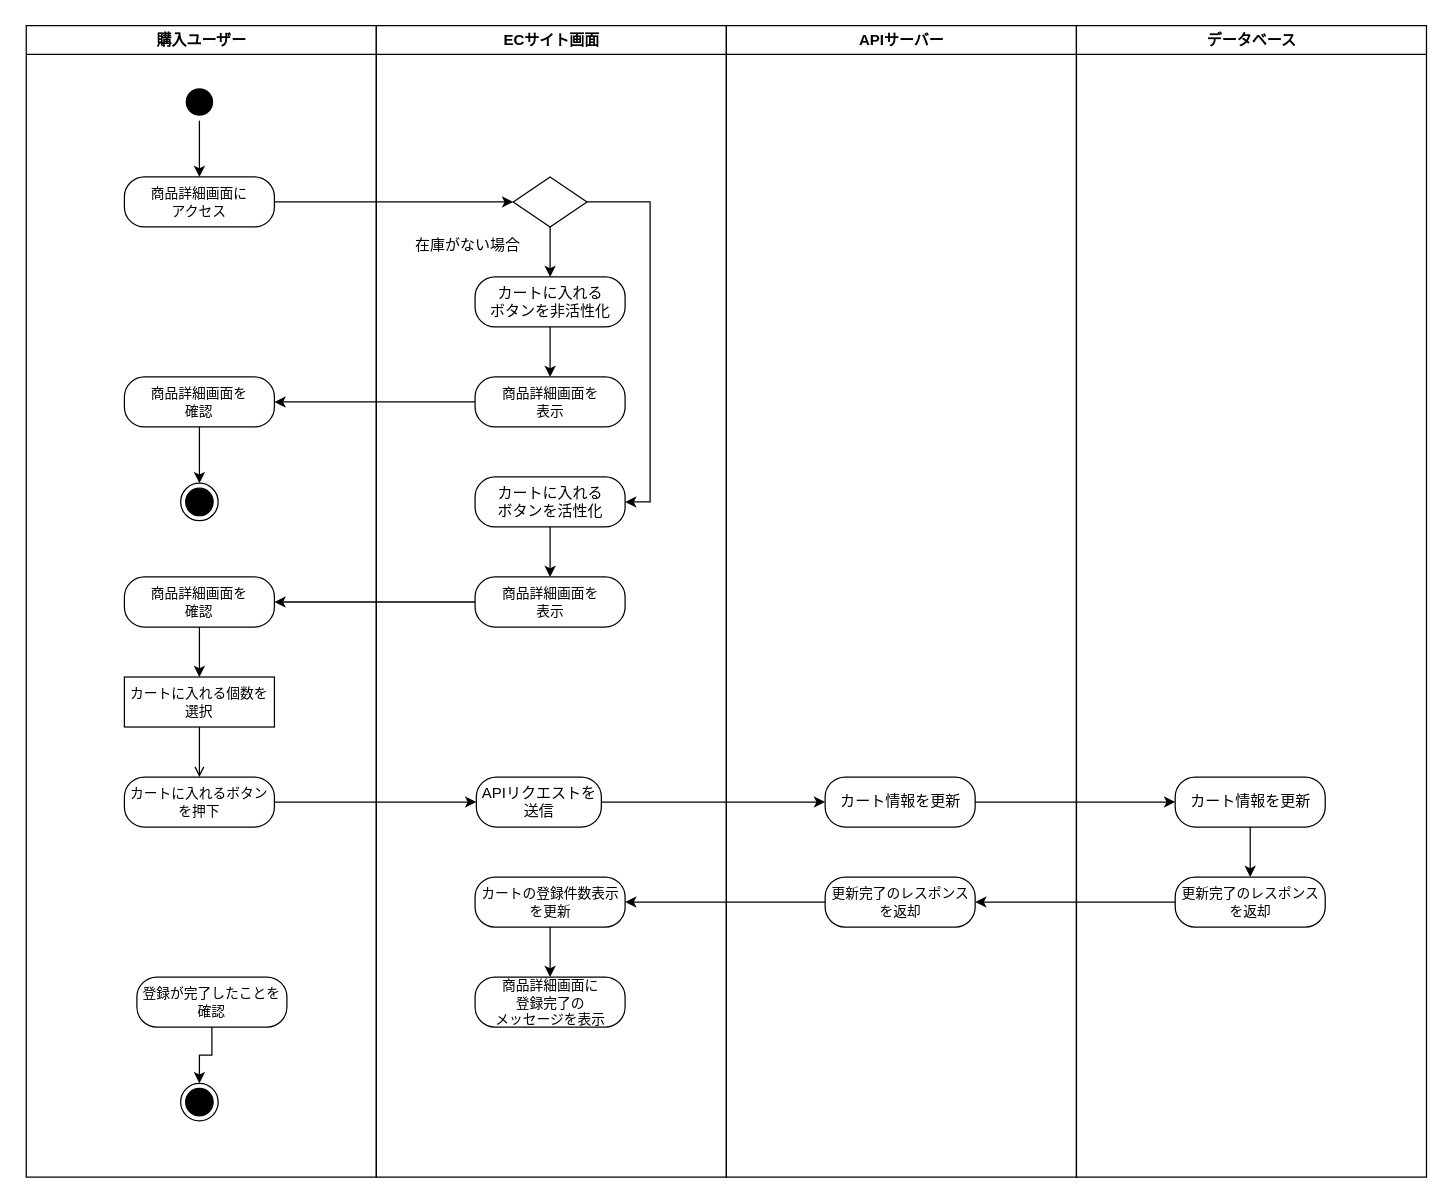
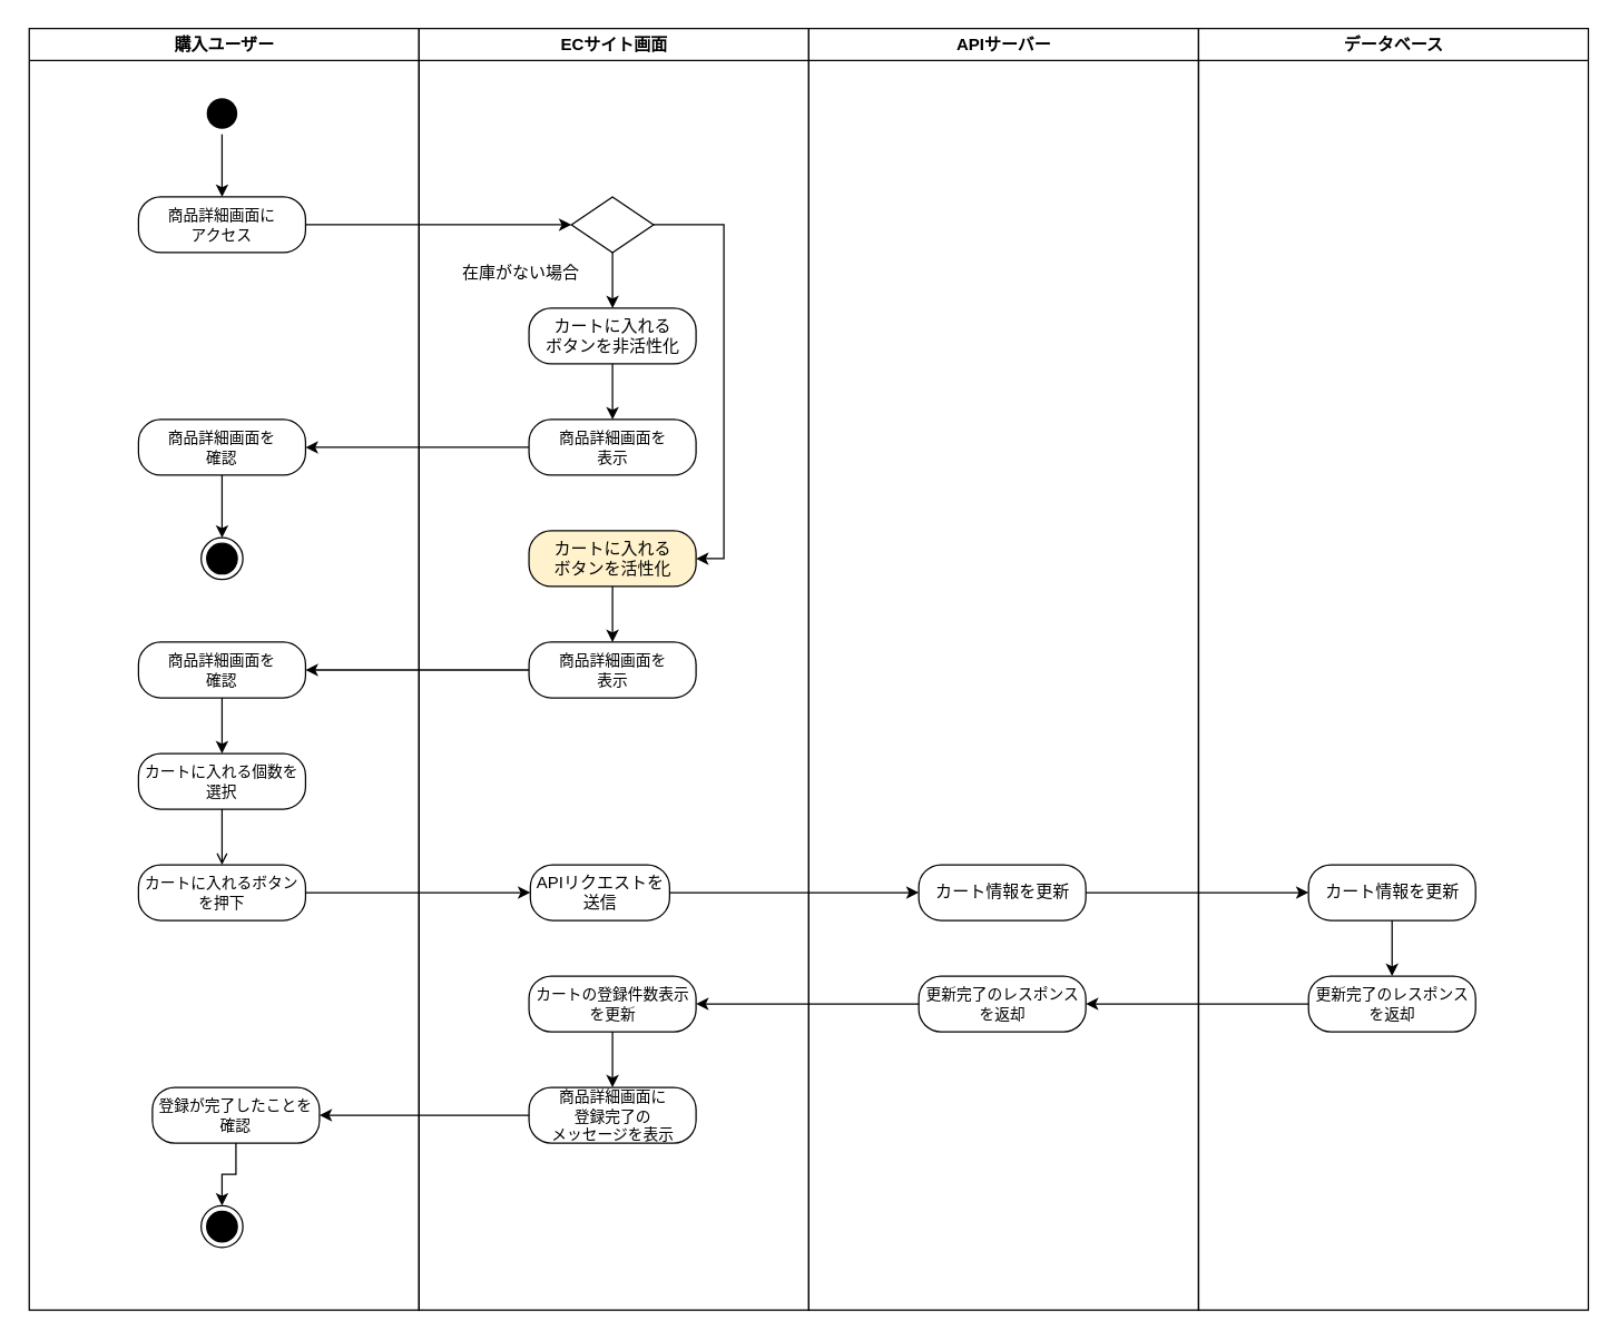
  <mxCell id="0" />
  <mxCell id="1" parent="0" />
  <mxCell id="2" value="購入ユーザー" style="swimlane;whiteSpace=wrap;startSize=23;" vertex="1" parent="1"><mxGeometry x="20.5" y="20" width="280" height="921" as="geometry" /></mxCell>
  <mxCell id="3" style="edgeStyle=orthogonalEdgeStyle;rounded=0;orthogonalLoop=1;jettySize=auto;html=1;entryX=0.5;entryY=0;entryDx=0;entryDy=0;" edge="1" parent="2" source="4" target="5"><mxGeometry relative="1" as="geometry" /></mxCell>
  <mxCell id="4" value="" style="ellipse;shape=startState;fillColor=#000000;strokeColor=none;" vertex="1" parent="2"><mxGeometry x="123.5" y="46" width="30" height="30" as="geometry" /></mxCell>
  <mxCell id="5" value="&lt;span style=&quot;font-size: 11px;&quot;&gt;商品詳細画面に&lt;/span&gt;&lt;div&gt;&lt;span style=&quot;font-size: 11px;&quot;&gt;アクセス&lt;/span&gt;&lt;/div&gt;" style="rounded=1;whiteSpace=wrap;html=1;arcSize=40;" vertex="1" parent="2"><mxGeometry x="78.5" y="121" width="120" height="40" as="geometry" /></mxCell>
  <mxCell id="6" value="&lt;span style=&quot;font-size: 11px;&quot;&gt;カートに入れるボタンを押下&lt;/span&gt;" style="rounded=1;whiteSpace=wrap;html=1;arcSize=40;" vertex="1" parent="2"><mxGeometry x="78.5" y="601" width="120" height="40" as="geometry" /></mxCell>
  <mxCell id="7" style="edgeStyle=orthogonalEdgeStyle;rounded=0;orthogonalLoop=1;jettySize=auto;html=1;entryX=0.5;entryY=0;entryDx=0;entryDy=0;" edge="1" parent="2" source="8" target="16"><mxGeometry relative="1" as="geometry" /></mxCell>
  <mxCell id="8" value="&lt;span style=&quot;font-size: 11px;&quot;&gt;商品詳細画面を&lt;/span&gt;&lt;div&gt;&lt;span style=&quot;font-size: 11px;&quot;&gt;確認&lt;/span&gt;&lt;/div&gt;" style="rounded=1;whiteSpace=wrap;html=1;arcSize=40;" vertex="1" parent="2"><mxGeometry x="78.5" y="441" width="120" height="40" as="geometry" /></mxCell>
  <mxCell id="9" style="edgeStyle=orthogonalEdgeStyle;rounded=0;orthogonalLoop=1;jettySize=auto;html=1;entryX=0.5;entryY=0;entryDx=0;entryDy=0;" edge="1" parent="2" source="10" target="11"><mxGeometry relative="1" as="geometry" /></mxCell>
  <mxCell id="10" value="&lt;span style=&quot;font-size: 11px;&quot;&gt;商品詳細画面を&lt;/span&gt;&lt;div&gt;&lt;span style=&quot;font-size: 11px;&quot;&gt;確認&lt;/span&gt;&lt;/div&gt;" style="rounded=1;whiteSpace=wrap;html=1;arcSize=40;" vertex="1" parent="2"><mxGeometry x="78.5" y="281" width="120" height="40" as="geometry" /></mxCell>
  <mxCell id="11" value="" style="ellipse;html=1;shape=endState;fillColor=#000000;strokeColor=default;" vertex="1" parent="2"><mxGeometry x="123.5" y="366" width="30" height="30" as="geometry" /></mxCell>
  <mxCell id="12" style="edgeStyle=orthogonalEdgeStyle;rounded=0;orthogonalLoop=1;jettySize=auto;html=1;entryX=0.5;entryY=0;entryDx=0;entryDy=0;" edge="1" parent="2" source="13" target="14"><mxGeometry relative="1" as="geometry" /></mxCell>
  <mxCell id="13" value="&lt;span style=&quot;font-size: 11px;&quot;&gt;登録が完了したことを&lt;/span&gt;&lt;div&gt;&lt;span style=&quot;font-size: 11px;&quot;&gt;確認&lt;/span&gt;&lt;/div&gt;" style="rounded=1;whiteSpace=wrap;html=1;arcSize=40;" vertex="1" parent="2"><mxGeometry x="88.5" y="761" width="120" height="40" as="geometry" /></mxCell>
  <mxCell id="14" value="" style="ellipse;html=1;shape=endState;fillColor=#000000;strokeColor=default;" vertex="1" parent="2"><mxGeometry x="123.5" y="846" width="30" height="30" as="geometry" /></mxCell>
  <mxCell id="15" style="edgeStyle=orthogonalEdgeStyle;rounded=0;orthogonalLoop=1;jettySize=auto;html=1;entryX=0.5;entryY=0;entryDx=0;entryDy=0;endArrow=open;" edge="1" parent="2" source="16" target="6"><mxGeometry relative="1" as="geometry" /></mxCell>
- <mxCell id="16" value="&lt;span style=&quot;font-size: 11px;&quot;&gt;カートに入れる個数を選択&lt;/span&gt;" style="whiteSpace=wrap;html=1;arcSize=40;rounded=0;" vertex="1" parent="2"><mxGeometry x="78.5" y="521" width="120" height="40" as="geometry" /></mxCell>
+ <mxCell id="16" value="&lt;span style=&quot;font-size: 11px;&quot;&gt;カートに入れる個数を選択&lt;/span&gt;" style="rounded=1;whiteSpace=wrap;html=1;arcSize=40;" vertex="1" parent="2"><mxGeometry x="78.5" y="521" width="120" height="40" as="geometry" /></mxCell>
  <mxCell id="17" value="ECサイト画面" style="swimlane;whiteSpace=wrap;startSize=23;" vertex="1" parent="1"><mxGeometry x="300.5" y="20" width="280" height="921" as="geometry" /></mxCell>
  <mxCell id="18" value="APIリクエストを送信" style="rounded=1;whiteSpace=wrap;html=1;arcSize=40;" vertex="1" parent="17"><mxGeometry x="80" y="601" width="100" height="40" as="geometry" /></mxCell>
  <mxCell id="19" style="edgeStyle=orthogonalEdgeStyle;rounded=0;orthogonalLoop=1;jettySize=auto;html=1;entryX=0.5;entryY=0;entryDx=0;entryDy=0;" edge="1" parent="17" source="20" target="31"><mxGeometry relative="1" as="geometry" /></mxCell>
  <mxCell id="20" value="&lt;font style=&quot;font-size: 11px;&quot;&gt;カートの登録件数表示を更新&lt;/font&gt;" style="rounded=1;whiteSpace=wrap;html=1;arcSize=40;" vertex="1" parent="17"><mxGeometry x="79" y="681" width="120" height="40" as="geometry" /></mxCell>
  <mxCell id="21" style="edgeStyle=orthogonalEdgeStyle;rounded=0;orthogonalLoop=1;jettySize=auto;html=1;entryX=0.5;entryY=0;entryDx=0;entryDy=0;" edge="1" parent="17" source="23" target="25"><mxGeometry relative="1" as="geometry" /></mxCell>
  <mxCell id="22" style="edgeStyle=orthogonalEdgeStyle;rounded=0;orthogonalLoop=1;jettySize=auto;html=1;entryX=1;entryY=0.5;entryDx=0;entryDy=0;" edge="1" parent="17" source="23" target="27"><mxGeometry relative="1" as="geometry"><Array as="points"><mxPoint x="219" y="141" /><mxPoint x="219" y="381" /></Array></mxGeometry></mxCell>
  <mxCell id="23" value="" style="rhombus;whiteSpace=wrap;html=1;" vertex="1" parent="17"><mxGeometry x="109.5" y="121" width="59" height="40" as="geometry" /></mxCell>
  <mxCell id="24" style="edgeStyle=orthogonalEdgeStyle;rounded=0;orthogonalLoop=1;jettySize=auto;html=1;entryX=0.5;entryY=0;entryDx=0;entryDy=0;" edge="1" parent="17" source="25" target="29"><mxGeometry relative="1" as="geometry" /></mxCell>
  <mxCell id="25" value="カートに入れる&lt;div&gt;ボタンを非活性化&lt;/div&gt;" style="rounded=1;whiteSpace=wrap;html=1;arcSize=40;" vertex="1" parent="17"><mxGeometry x="79" y="201" width="120" height="40" as="geometry" /></mxCell>
  <mxCell id="26" style="edgeStyle=orthogonalEdgeStyle;rounded=0;orthogonalLoop=1;jettySize=auto;html=1;entryX=0.5;entryY=0;entryDx=0;entryDy=0;" edge="1" parent="17" source="27" target="28"><mxGeometry relative="1" as="geometry" /></mxCell>
- <mxCell id="27" value="カートに入れる&lt;div&gt;ボタンを活性化&lt;/div&gt;" style="rounded=1;whiteSpace=wrap;html=1;arcSize=40;" vertex="1" parent="17"><mxGeometry x="79" y="361" width="120" height="40" as="geometry" /></mxCell>
+ <mxCell id="27" value="カートに入れる&lt;div&gt;ボタンを活性化&lt;/div&gt;" style="rounded=1;whiteSpace=wrap;html=1;arcSize=40;fillColor=#fff2cc;" vertex="1" parent="17"><mxGeometry x="79" y="361" width="120" height="40" as="geometry" /></mxCell>
  <mxCell id="28" value="&lt;span style=&quot;font-size: 11px;&quot;&gt;商品詳細画面を&lt;/span&gt;&lt;div&gt;&lt;span style=&quot;font-size: 11px;&quot;&gt;表示&lt;/span&gt;&lt;/div&gt;" style="rounded=1;whiteSpace=wrap;html=1;arcSize=40;" vertex="1" parent="17"><mxGeometry x="79" y="441" width="120" height="40" as="geometry" /></mxCell>
  <mxCell id="29" value="&lt;span style=&quot;font-size: 11px;&quot;&gt;商品詳細画面を&lt;/span&gt;&lt;div&gt;&lt;span style=&quot;font-size: 11px;&quot;&gt;表示&lt;/span&gt;&lt;/div&gt;" style="rounded=1;whiteSpace=wrap;html=1;arcSize=40;" vertex="1" parent="17"><mxGeometry x="79" y="281" width="120" height="40" as="geometry" /></mxCell>
  <mxCell id="30" value="在庫がない場合" style="text;html=1;align=center;verticalAlign=middle;whiteSpace=wrap;rounded=0;" vertex="1" parent="17"><mxGeometry x="18.5" y="161" width="110" height="30" as="geometry" /></mxCell>
  <mxCell id="31" value="&lt;font style=&quot;font-size: 11px;&quot;&gt;商品詳細画面に&lt;/font&gt;&lt;div style=&quot;font-size: 11px;&quot;&gt;登録完了の&lt;/div&gt;&lt;div style=&quot;font-size: 11px;&quot;&gt;メッセージを表示&lt;/div&gt;" style="rounded=1;whiteSpace=wrap;html=1;arcSize=40;" vertex="1" parent="17"><mxGeometry x="79" y="761" width="120" height="40" as="geometry" /></mxCell>
  <mxCell id="32" value="APIサーバー" style="swimlane;whiteSpace=wrap;startSize=23;" vertex="1" parent="1"><mxGeometry x="580.5" y="20" width="280" height="921" as="geometry" /></mxCell>
  <mxCell id="33" value="カート情報を更新" style="rounded=1;whiteSpace=wrap;html=1;arcSize=40;" vertex="1" parent="32"><mxGeometry x="79" y="601" width="120" height="40" as="geometry" /></mxCell>
  <mxCell id="34" value="&lt;span style=&quot;font-size: 11px;&quot;&gt;更新完了のレスポンス&lt;/span&gt;&lt;div&gt;&lt;span style=&quot;font-size: 11px;&quot;&gt;を返却&lt;/span&gt;&lt;/div&gt;" style="rounded=1;whiteSpace=wrap;html=1;arcSize=40;" vertex="1" parent="32"><mxGeometry x="79" y="681" width="120" height="40" as="geometry" /></mxCell>
  <mxCell id="35" value="データベース" style="swimlane;whiteSpace=wrap;startSize=23;" vertex="1" parent="1"><mxGeometry x="860.5" y="20" width="280" height="921" as="geometry" /></mxCell>
  <mxCell id="36" style="edgeStyle=orthogonalEdgeStyle;rounded=0;orthogonalLoop=1;jettySize=auto;html=1;entryX=0.5;entryY=0;entryDx=0;entryDy=0;" edge="1" parent="35" source="37" target="38"><mxGeometry relative="1" as="geometry" /></mxCell>
  <mxCell id="37" value="カート情報を更新" style="rounded=1;whiteSpace=wrap;html=1;arcSize=40;" vertex="1" parent="35"><mxGeometry x="79" y="601" width="120" height="40" as="geometry" /></mxCell>
  <mxCell id="38" value="&lt;span style=&quot;font-size: 11px;&quot;&gt;更新完了のレスポンス&lt;/span&gt;&lt;div&gt;&lt;span style=&quot;font-size: 11px;&quot;&gt;を返却&lt;/span&gt;&lt;/div&gt;" style="rounded=1;whiteSpace=wrap;html=1;arcSize=40;" vertex="1" parent="35"><mxGeometry x="79" y="681" width="120" height="40" as="geometry" /></mxCell>
  <mxCell id="39" style="edgeStyle=orthogonalEdgeStyle;rounded=0;orthogonalLoop=1;jettySize=auto;html=1;entryX=1;entryY=0.5;entryDx=0;entryDy=0;" edge="1" parent="1" source="29" target="10"><mxGeometry relative="1" as="geometry" /></mxCell>
  <mxCell id="40" style="edgeStyle=orthogonalEdgeStyle;rounded=0;orthogonalLoop=1;jettySize=auto;html=1;entryX=1;entryY=0.5;entryDx=0;entryDy=0;" edge="1" parent="1" source="28" target="8"><mxGeometry relative="1" as="geometry" /></mxCell>
  <mxCell id="41" style="edgeStyle=orthogonalEdgeStyle;rounded=0;orthogonalLoop=1;jettySize=auto;html=1;entryX=0;entryY=0.5;entryDx=0;entryDy=0;" edge="1" parent="1" source="6" target="18"><mxGeometry relative="1" as="geometry" /></mxCell>
  <mxCell id="42" style="edgeStyle=orthogonalEdgeStyle;rounded=0;orthogonalLoop=1;jettySize=auto;html=1;entryX=0;entryY=0.5;entryDx=0;entryDy=0;" edge="1" parent="1" source="18" target="33"><mxGeometry relative="1" as="geometry" /></mxCell>
  <mxCell id="43" style="edgeStyle=orthogonalEdgeStyle;rounded=0;orthogonalLoop=1;jettySize=auto;html=1;entryX=0;entryY=0.5;entryDx=0;entryDy=0;" edge="1" parent="1" source="33" target="37"><mxGeometry relative="1" as="geometry" /></mxCell>
  <mxCell id="44" style="edgeStyle=orthogonalEdgeStyle;rounded=0;orthogonalLoop=1;jettySize=auto;html=1;entryX=1;entryY=0.5;entryDx=0;entryDy=0;" edge="1" parent="1" source="34" target="20"><mxGeometry relative="1" as="geometry" /></mxCell>
+ <mxCell id="45" style="edgeStyle=orthogonalEdgeStyle;rounded=0;orthogonalLoop=1;jettySize=auto;html=1;entryX=1;entryY=0.5;entryDx=0;entryDy=0;" edge="1" parent="1" source="31" target="13"><mxGeometry relative="1" as="geometry" /></mxCell>
  <mxCell id="46" style="edgeStyle=orthogonalEdgeStyle;rounded=0;orthogonalLoop=1;jettySize=auto;html=1;entryX=0;entryY=0.5;entryDx=0;entryDy=0;" edge="1" parent="1" source="5" target="23"><mxGeometry relative="1" as="geometry" /></mxCell>
  <mxCell id="47" style="edgeStyle=orthogonalEdgeStyle;rounded=0;orthogonalLoop=1;jettySize=auto;html=1;entryX=1;entryY=0.5;entryDx=0;entryDy=0;" edge="1" parent="1" source="38" target="34"><mxGeometry relative="1" as="geometry" /></mxCell>
